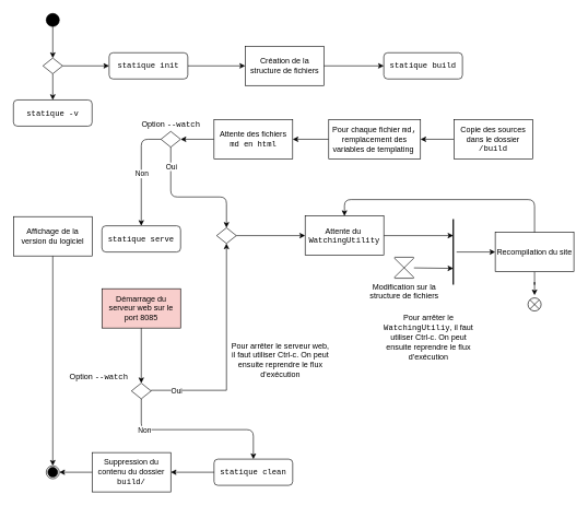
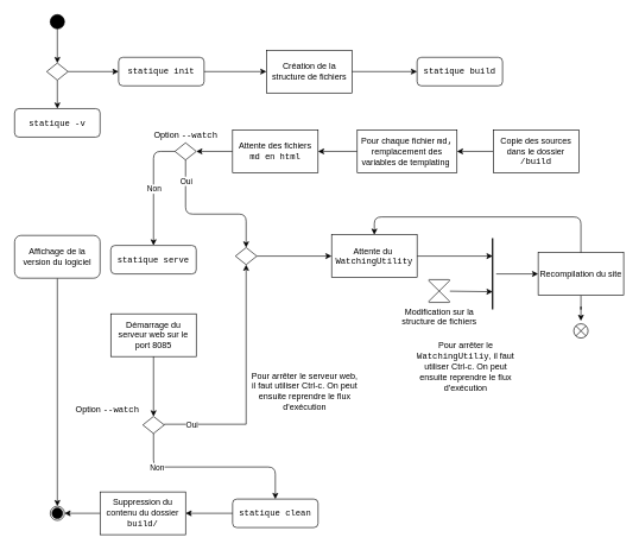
  <mxCell id="0" />
  <mxCell id="1" parent="0" />
  <mxCell id="2" value="" style="edgeStyle=orthogonalEdgeStyle;rounded=0;orthogonalLoop=1;jettySize=auto;html=1;exitX=1;exitY=0.5;exitDx=0;exitDy=0;entryX=0;entryY=0.5;entryDx=0;entryDy=0;" parent="1" source="3" target="15" edge="1"><mxGeometry relative="1" as="geometry"><mxPoint x="466" y="100" as="targetPoint" /><Array as="points" /></mxGeometry></mxCell>
  <mxCell id="3" value="&lt;font face=&quot;Courier New&quot;&gt;statique init&lt;/font&gt;" style="rounded=1;whiteSpace=wrap;html=1;fontSize=12;glass=0;strokeWidth=1;shadow=0;" parent="1" vertex="1"><mxGeometry x="166" y="80" width="120" height="40" as="geometry" /></mxCell>
  <mxCell id="4" value="" style="edgeStyle=orthogonalEdgeStyle;rounded=0;orthogonalLoop=1;jettySize=auto;html=1;exitX=0.5;exitY=1;exitDx=0;exitDy=0;" parent="1" source="45" target="7" edge="1"><mxGeometry relative="1" as="geometry" /></mxCell>
  <mxCell id="5" value="" style="edgeStyle=orthogonalEdgeStyle;rounded=0;orthogonalLoop=1;jettySize=auto;html=1;" parent="1" source="6" target="45" edge="1"><mxGeometry relative="1" as="geometry" /></mxCell>
  <mxCell id="6" value="" style="ellipse;whiteSpace=wrap;html=1;aspect=fixed;fillColor=#000000;" parent="1" vertex="1"><mxGeometry x="70" y="20" width="20" height="20" as="geometry" /></mxCell>
  <mxCell id="7" value="&lt;font face=&quot;Courier New&quot;&gt;statique -v&lt;/font&gt;" style="rounded=1;whiteSpace=wrap;html=1;fontSize=12;glass=0;strokeWidth=1;shadow=0;" parent="1" vertex="1"><mxGeometry x="20" y="152" width="120" height="40" as="geometry" /></mxCell>
  <mxCell id="8" value="&lt;font face=&quot;Courier New&quot;&gt;statique build&lt;/font&gt;" style="rounded=1;whiteSpace=wrap;html=1;fontSize=12;glass=0;strokeWidth=1;shadow=0;" parent="1" vertex="1"><mxGeometry x="585" y="80" width="120" height="40" as="geometry" /></mxCell>
  <mxCell id="9" value="&lt;font face=&quot;Courier New&quot;&gt;statique serve&lt;/font&gt;" style="rounded=1;whiteSpace=wrap;html=1;fontSize=12;glass=0;strokeWidth=1;shadow=0;" parent="1" vertex="1"><mxGeometry x="155" y="344" width="120" height="40" as="geometry" /></mxCell>
  <mxCell id="10" value="&lt;font face=&quot;Courier New&quot;&gt;statique clean&lt;/font&gt;" style="rounded=1;whiteSpace=wrap;html=1;fontSize=12;glass=0;strokeWidth=1;shadow=0;" parent="1" vertex="1"><mxGeometry x="326" y="700" width="120" height="40" as="geometry" /></mxCell>
  <mxCell id="11" value="" style="group" parent="1" vertex="1" connectable="0"><mxGeometry x="70" y="710" width="20" height="20" as="geometry" /></mxCell>
  <mxCell id="12" value="" style="ellipse;whiteSpace=wrap;html=1;aspect=fixed;" parent="11" vertex="1"><mxGeometry width="20" height="20" as="geometry" /></mxCell>
  <mxCell id="13" value="" style="ellipse;whiteSpace=wrap;html=1;aspect=fixed;fillColor=#000000;" parent="11" vertex="1"><mxGeometry x="2.5" y="2.5" width="15" height="15" as="geometry" /></mxCell>
  <mxCell id="14" value="" style="edgeStyle=orthogonalEdgeStyle;rounded=0;orthogonalLoop=1;jettySize=auto;html=1;exitX=1;exitY=0.5;exitDx=0;exitDy=0;" parent="1" source="15" target="8" edge="1"><mxGeometry relative="1" as="geometry"><mxPoint x="526" y="130" as="sourcePoint" /></mxGeometry></mxCell>
  <mxCell id="15" value="Création de la structure de fichiers" style="rounded=0;whiteSpace=wrap;html=1;fillColor=#FFFFFF;" parent="1" vertex="1"><mxGeometry x="373.5" y="70" width="120" height="60" as="geometry" /></mxCell>
  <mxCell id="16" value="" style="endArrow=classic;html=1;exitX=0.5;exitY=1;exitDx=0;exitDy=0;entryX=0.5;entryY=0;entryDx=0;entryDy=0;" parent="1" source="31" target="12" edge="1"><mxGeometry width="50" height="50" relative="1" as="geometry"><mxPoint x="340" y="622.03" as="sourcePoint" /><mxPoint x="540" y="532.03" as="targetPoint" /></mxGeometry></mxCell>
  <mxCell id="17" value="" style="endArrow=classic;html=1;entryX=1;entryY=0.5;entryDx=0;entryDy=0;exitX=0;exitY=0.5;exitDx=0;exitDy=0;" parent="1" source="10" target="18" edge="1"><mxGeometry width="50" height="50" relative="1" as="geometry"><mxPoint x="590" y="930.4" as="sourcePoint" /><mxPoint x="730" y="870.4" as="targetPoint" /></mxGeometry></mxCell>
  <mxCell id="18" value="Suppression du contenu du dossier &lt;font face=&quot;Courier New&quot;&gt;build/&lt;/font&gt;" style="rounded=0;whiteSpace=wrap;html=1;fillColor=#FFFFFF;" parent="1" vertex="1"><mxGeometry x="140" y="690" width="120" height="60" as="geometry" /></mxCell>
  <mxCell id="19" value="" style="rhombus;whiteSpace=wrap;html=1;shadow=0;fontFamily=Helvetica;fontSize=12;align=center;strokeWidth=1;spacing=6;spacingTop=-4;" parent="1" vertex="1"><mxGeometry x="245" y="200" width="30" height="24" as="geometry" /></mxCell>
  <mxCell id="20" value="" style="edgeStyle=orthogonalEdgeStyle;rounded=0;orthogonalLoop=1;jettySize=auto;html=1;entryX=0.75;entryY=0.5;entryDx=0;entryDy=0;entryPerimeter=0;" parent="1" source="21" target="33" edge="1"><mxGeometry relative="1" as="geometry" /></mxCell>
  <mxCell id="21" value="Attente du&amp;nbsp;&lt;br&gt;&lt;font face=&quot;Courier New&quot;&gt;WatchingUtility&lt;/font&gt;" style="rounded=0;whiteSpace=wrap;html=1;fillColor=#FFFFFF;" parent="1" vertex="1"><mxGeometry x="465" y="329" width="120" height="60" as="geometry" /></mxCell>
  <mxCell id="22" value="Option &lt;font face=&quot;Courier New&quot;&gt;--watch&lt;/font&gt;" style="text;html=1;align=center;verticalAlign=middle;resizable=0;points=[];autosize=1;" parent="1" vertex="1"><mxGeometry x="210" y="180" width="100" height="20" as="geometry" /></mxCell>
  <mxCell id="23" value="" style="endArrow=classic;html=1;exitX=0;exitY=0.5;exitDx=0;exitDy=0;entryX=0.5;entryY=0;entryDx=0;entryDy=0;" parent="1" source="19" target="9" edge="1"><mxGeometry width="50" height="50" relative="1" as="geometry"><mxPoint x="435" y="340" as="sourcePoint" /><mxPoint x="215" y="330" as="targetPoint" /><Array as="points"><mxPoint x="215" y="212" /></Array></mxGeometry></mxCell>
  <mxCell id="24" value="Non" style="edgeLabel;html=1;align=center;verticalAlign=middle;resizable=0;points=[];" parent="23" vertex="1" connectable="0"><mxGeometry x="0.014" relative="1" as="geometry"><mxPoint as="offset" /></mxGeometry></mxCell>
  <mxCell id="25" value="" style="edgeStyle=orthogonalEdgeStyle;rounded=0;orthogonalLoop=1;jettySize=auto;html=1;" parent="1" source="26" target="21" edge="1"><mxGeometry relative="1" as="geometry" /></mxCell>
  <mxCell id="26" value="" style="rhombus;whiteSpace=wrap;html=1;shadow=0;fontFamily=Helvetica;fontSize=12;align=center;strokeWidth=1;spacing=6;spacingTop=-4;" parent="1" vertex="1"><mxGeometry x="330" y="347" width="30" height="24" as="geometry" /></mxCell>
- <mxCell id="27" value="Démarrage du serveur web sur le port 8085" style="rounded=0;whiteSpace=wrap;html=1;fillColor=#f8cecc;" parent="1" vertex="1"><mxGeometry x="155" y="440" width="120" height="60" as="geometry" /></mxCell>
+ <mxCell id="27" value="Démarrage du serveur web sur le port 8085" style="rounded=0;whiteSpace=wrap;html=1;fillColor=#FFFFFF;" parent="1" vertex="1"><mxGeometry x="155" y="440" width="120" height="60" as="geometry" /></mxCell>
  <mxCell id="28" value="Modification sur la &lt;br&gt;structure de fichiers" style="verticalLabelPosition=bottom;verticalAlign=top;html=1;shape=mxgraph.flowchart.collate;fillColor=#FFFFFF;" parent="1" vertex="1"><mxGeometry x="601" y="392" width="30" height="32" as="geometry" /></mxCell>
  <mxCell id="29" value="" style="verticalLabelPosition=bottom;verticalAlign=top;html=1;shape=mxgraph.flowchart.summing_function;strokeColor=#000000;fillColor=#FFFFFF;rotation=45;" parent="1" vertex="1"><mxGeometry x="805" y="454" width="20" height="20" as="geometry" /></mxCell>
  <mxCell id="30" value="" style="endArrow=classic;html=1;entryX=1;entryY=0.5;entryDx=0;entryDy=0;exitX=0;exitY=0.5;exitDx=0;exitDy=0;" parent="1" source="18" target="12" edge="1"><mxGeometry width="50" height="50" relative="1" as="geometry"><mxPoint x="725" y="732" as="sourcePoint" /><mxPoint x="480" y="760" as="targetPoint" /><Array as="points" /></mxGeometry></mxCell>
- <mxCell id="31" value="Affichage de la version du logiciel" style="rounded=0;whiteSpace=wrap;html=1;fillColor=#FFFFFF;" parent="1" vertex="1"><mxGeometry x="20" y="330" width="120" height="60" as="geometry" /></mxCell>
+ <mxCell id="31" value="Affichage de la version du logiciel" style="whiteSpace=wrap;html=1;fillColor=#FFFFFF;rounded=1;" parent="1" vertex="1"><mxGeometry x="20" y="330" width="120" height="60" as="geometry" /></mxCell>
  <mxCell id="32" value="" style="edgeStyle=orthogonalEdgeStyle;rounded=0;orthogonalLoop=1;jettySize=auto;html=1;" parent="1" source="33" target="36" edge="1"><mxGeometry relative="1" as="geometry" /></mxCell>
  <mxCell id="33" value="" style="line;strokeWidth=2;html=1;fillColor=#FFFFFF;rotation=-90;" parent="1" vertex="1"><mxGeometry x="641" y="379" width="100" height="10" as="geometry" /></mxCell>
  <mxCell id="34" value="" style="endArrow=classic;html=1;entryX=0.25;entryY=0.5;entryDx=0;entryDy=0;entryPerimeter=0;" parent="1" source="28" target="33" edge="1"><mxGeometry width="50" height="50" relative="1" as="geometry"><mxPoint x="591" y="407" as="sourcePoint" /><mxPoint x="641" y="357" as="targetPoint" /></mxGeometry></mxCell>
  <mxCell id="35" value="" style="edgeStyle=orthogonalEdgeStyle;rounded=0;orthogonalLoop=1;jettySize=auto;html=1;" parent="1" source="36" target="29" edge="1"><mxGeometry relative="1" as="geometry" /></mxCell>
  <mxCell id="36" value="Recompilation du site" style="rounded=0;whiteSpace=wrap;html=1;fillColor=#FFFFFF;" parent="1" vertex="1"><mxGeometry x="755" y="354" width="120" height="60" as="geometry" /></mxCell>
  <mxCell id="37" style="edgeStyle=orthogonalEdgeStyle;rounded=0;orthogonalLoop=1;jettySize=auto;html=1;entryX=0.5;entryY=1;entryDx=0;entryDy=0;exitX=1;exitY=0.5;exitDx=0;exitDy=0;" parent="1" source="39" target="26" edge="1"><mxGeometry relative="1" as="geometry"><mxPoint x="345" y="420" as="targetPoint" /><Array as="points"><mxPoint x="230" y="595" /><mxPoint x="345" y="595" /></Array></mxGeometry></mxCell>
  <mxCell id="38" value="Oui" style="edgeLabel;html=1;align=center;verticalAlign=middle;resizable=0;points=[];" parent="37" vertex="1" connectable="0"><mxGeometry x="-0.458" relative="1" as="geometry"><mxPoint x="-53" y="1" as="offset" /></mxGeometry></mxCell>
  <mxCell id="39" value="" style="rhombus;whiteSpace=wrap;html=1;shadow=0;fontFamily=Helvetica;fontSize=12;align=center;strokeWidth=1;spacing=6;spacingTop=-4;" parent="1" vertex="1"><mxGeometry x="200" y="584" width="30" height="24" as="geometry" /></mxCell>
  <mxCell id="40" value="Option &lt;font face=&quot;Courier New&quot;&gt;--watch&lt;/font&gt;" style="text;html=1;align=center;verticalAlign=middle;resizable=0;points=[];autosize=1;" parent="1" vertex="1"><mxGeometry x="100" y="564" width="100" height="20" as="geometry" /></mxCell>
  <mxCell id="41" value="" style="endArrow=classic;html=1;exitX=0.5;exitY=1;exitDx=0;exitDy=0;entryX=0.5;entryY=0;entryDx=0;entryDy=0;" parent="1" source="27" target="39" edge="1"><mxGeometry width="50" height="50" relative="1" as="geometry"><mxPoint x="430" y="450" as="sourcePoint" /><mxPoint x="480" y="400" as="targetPoint" /></mxGeometry></mxCell>
  <mxCell id="42" value="" style="endArrow=classic;html=1;entryX=0.5;entryY=0;entryDx=0;entryDy=0;exitX=0.5;exitY=0;exitDx=0;exitDy=0;" parent="1" source="36" target="21" edge="1"><mxGeometry width="50" height="50" relative="1" as="geometry"><mxPoint x="520" y="394" as="sourcePoint" /><mxPoint x="570" y="344" as="targetPoint" /><Array as="points"><mxPoint x="815" y="304" /><mxPoint x="525" y="304" /></Array></mxGeometry></mxCell>
  <mxCell id="43" value="" style="endArrow=classic;html=1;entryX=0.5;entryY=0;entryDx=0;entryDy=0;exitX=0.5;exitY=1;exitDx=0;exitDy=0;" parent="1" source="39" target="10" edge="1"><mxGeometry width="50" height="50" relative="1" as="geometry"><mxPoint x="230" y="630" as="sourcePoint" /><mxPoint x="501" y="655" as="targetPoint" /><Array as="points"><mxPoint x="215" y="655" /><mxPoint x="386" y="655" /></Array></mxGeometry></mxCell>
  <mxCell id="44" value="Non" style="edgeLabel;html=1;align=center;verticalAlign=middle;resizable=0;points=[];rotation=0;" parent="43" vertex="1" connectable="0"><mxGeometry x="-0.61" relative="1" as="geometry"><mxPoint as="offset" /></mxGeometry></mxCell>
  <mxCell id="45" value="" style="rhombus;whiteSpace=wrap;html=1;shadow=0;fontFamily=Helvetica;fontSize=12;align=center;strokeWidth=1;spacing=6;spacingTop=-4;" parent="1" vertex="1"><mxGeometry x="65" y="88" width="30" height="24" as="geometry" /></mxCell>
  <mxCell id="46" value="" style="endArrow=classic;html=1;exitX=1;exitY=0.5;exitDx=0;exitDy=0;entryX=0;entryY=0.5;entryDx=0;entryDy=0;" parent="1" source="45" target="3" edge="1"><mxGeometry width="50" height="50" relative="1" as="geometry"><mxPoint x="280" y="160" as="sourcePoint" /><mxPoint x="330" y="110" as="targetPoint" /></mxGeometry></mxCell>
  <mxCell id="47" value="Pour arrêter le &lt;font face=&quot;Courier New&quot;&gt;WatchingUtiliy&lt;/font&gt;, il faut utiliser Ctrl-c. On peut ensuite reprendre le flux d'exécution" style="text;html=1;strokeColor=none;fillColor=none;align=center;verticalAlign=middle;whiteSpace=wrap;rounded=0;" vertex="1" parent="1"><mxGeometry x="576" y="479" width="155" height="70" as="geometry" /></mxCell>
  <mxCell id="48" value="" style="edgeStyle=orthogonalEdgeStyle;rounded=0;orthogonalLoop=1;jettySize=auto;html=1;entryX=1;entryY=0.5;entryDx=0;entryDy=0;" edge="1" parent="1" source="49" target="19"><mxGeometry relative="1" as="geometry" /></mxCell>
  <mxCell id="49" value="Attente des fichiers &lt;font face=&quot;Courier New&quot;&gt;md &lt;/font&gt;en&lt;font face=&quot;Courier New&quot;&gt; html&lt;/font&gt;" style="rounded=0;whiteSpace=wrap;html=1;fillColor=#FFFFFF;" vertex="1" parent="1"><mxGeometry x="326" y="182" width="120" height="60" as="geometry" /></mxCell>
  <mxCell id="50" value="" style="edgeStyle=orthogonalEdgeStyle;rounded=0;orthogonalLoop=1;jettySize=auto;html=1;" edge="1" parent="1" source="51" target="53"><mxGeometry relative="1" as="geometry" /></mxCell>
  <mxCell id="51" value="Copie des sources dans le dossier &lt;font face=&quot;Courier New&quot;&gt;/build&lt;/font&gt;" style="rounded=0;whiteSpace=wrap;html=1;fillColor=#FFFFFF;" vertex="1" parent="1"><mxGeometry x="692" y="182" width="120" height="60" as="geometry" /></mxCell>
  <mxCell id="52" value="" style="edgeStyle=orthogonalEdgeStyle;rounded=0;orthogonalLoop=1;jettySize=auto;html=1;" edge="1" parent="1" source="53" target="49"><mxGeometry relative="1" as="geometry" /></mxCell>
  <mxCell id="53" value="Pour chaque fichier &lt;font face=&quot;Courier New&quot;&gt;md, &lt;/font&gt;remplacement des variables de templating&amp;nbsp;" style="rounded=0;whiteSpace=wrap;html=1;fillColor=#FFFFFF;" vertex="1" parent="1"><mxGeometry x="501" y="182" width="140" height="60" as="geometry" /></mxCell>
  <mxCell id="54" value="Pour arrêter le serveur web, il faut utiliser Ctrl-c. On peut ensuite reprendre le flux d'exécution" style="text;html=1;strokeColor=none;fillColor=none;align=center;verticalAlign=middle;whiteSpace=wrap;rounded=0;" vertex="1" parent="1"><mxGeometry x="350" y="514" width="155" height="70" as="geometry" /></mxCell>
  <mxCell id="55" value="" style="endArrow=classic;html=1;exitX=0.5;exitY=1;exitDx=0;exitDy=0;entryX=0.5;entryY=0;entryDx=0;entryDy=0;" edge="1" parent="1" source="19" target="26"><mxGeometry width="50" height="50" relative="1" as="geometry"><mxPoint x="480" y="520" as="sourcePoint" /><mxPoint x="530" y="470" as="targetPoint" /><Array as="points"><mxPoint x="260" y="300" /><mxPoint x="345" y="300" /></Array></mxGeometry></mxCell>
  <mxCell id="56" value="Oui" style="edgeLabel;html=1;align=center;verticalAlign=middle;resizable=0;points=[];" vertex="1" connectable="0" parent="55"><mxGeometry x="-0.725" relative="1" as="geometry"><mxPoint as="offset" /></mxGeometry></mxCell>
